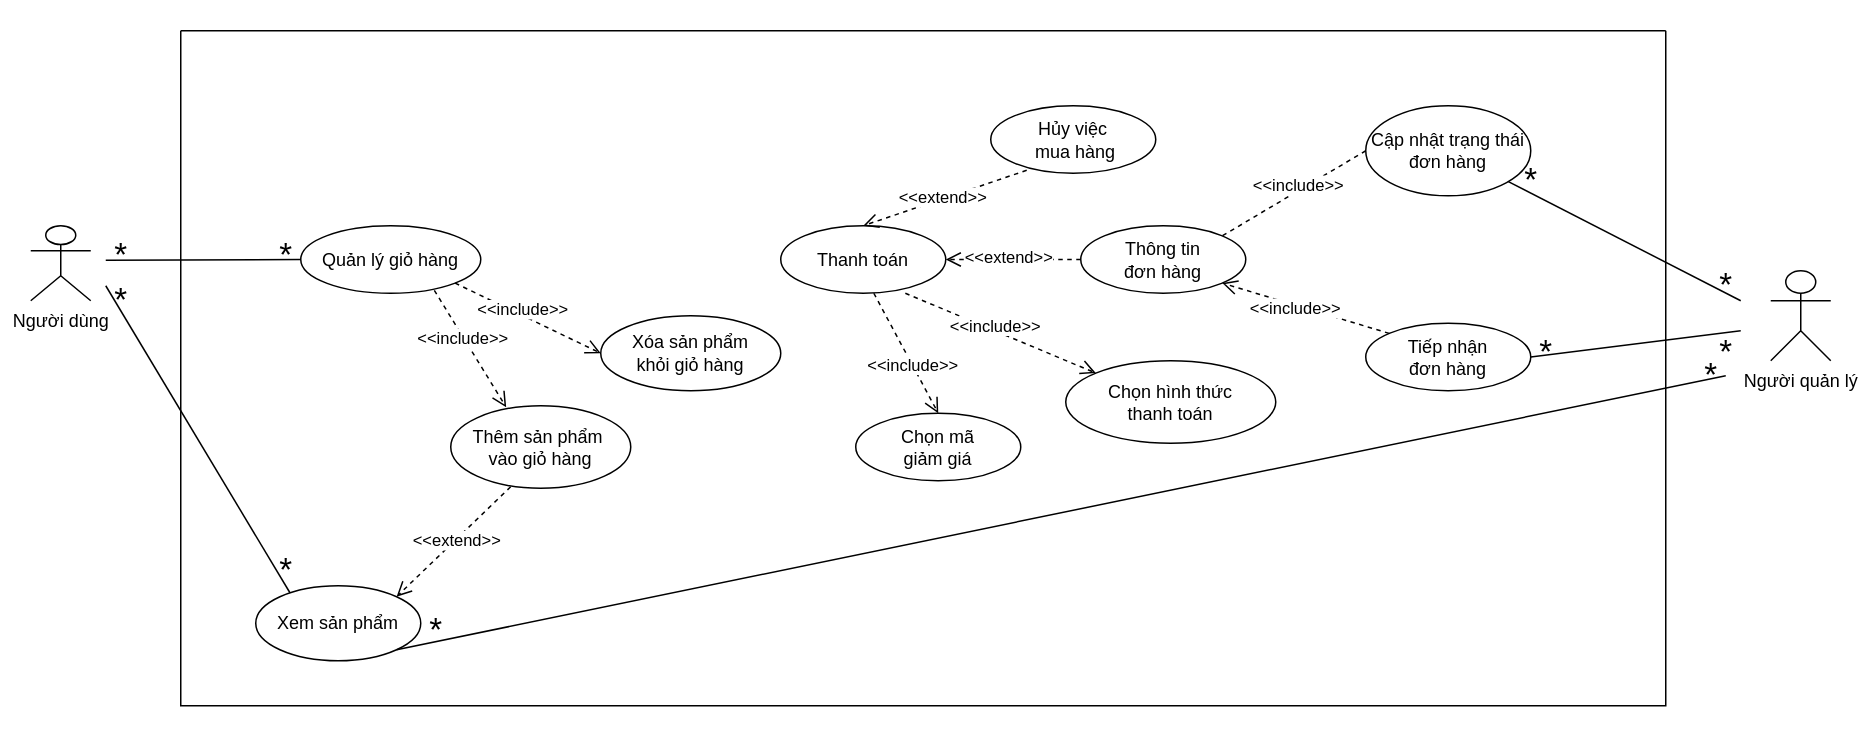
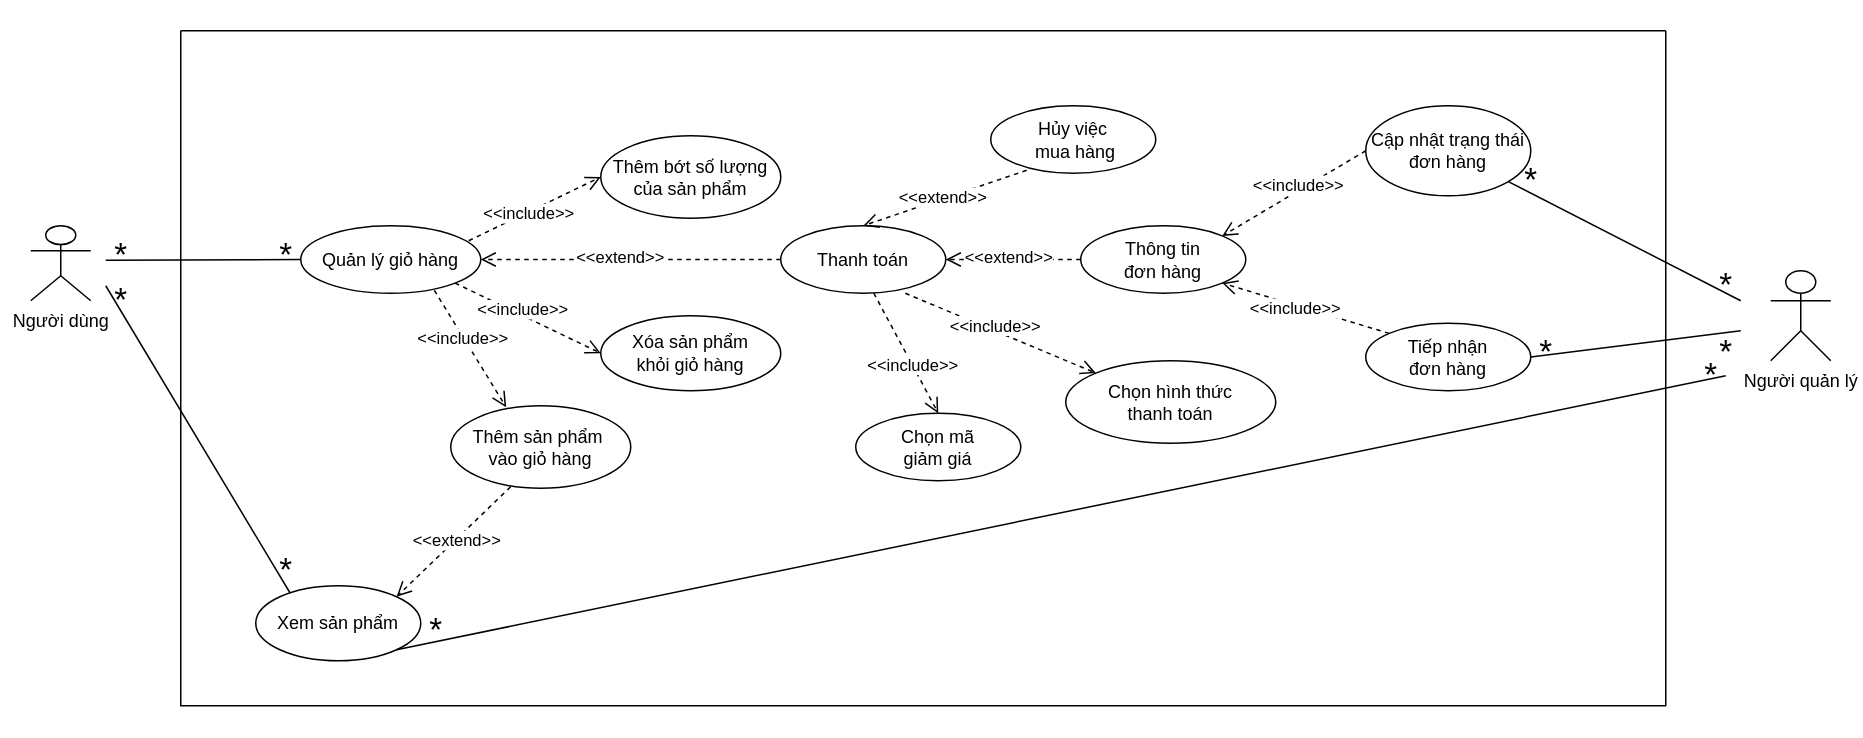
  <mxCell id="0" />
  <mxCell id="1" parent="0" />
  <mxCell id="2" value="Quản lý giỏ hàng" style="ellipse;whiteSpace=wrap;html=1;" vertex="1" parent="1"><mxGeometry x="200" y="150" width="120" height="45" as="geometry" /></mxCell>
  <mxCell id="3" value="Người dùng" style="shape=umlActor;verticalLabelPosition=bottom;verticalAlign=top;html=1;outlineConnect=0;fillColor=none;" vertex="1" parent="1"><mxGeometry x="20" y="150" width="40" height="50" as="geometry" /></mxCell>
  <mxCell id="4" value="Xóa sản phẩm&lt;br&gt;khỏi giỏ hàng" style="ellipse;whiteSpace=wrap;html=1;" vertex="1" parent="1"><mxGeometry x="400" y="210" width="120" height="50" as="geometry" /></mxCell>
  <mxCell id="5" value="Thêm sản phẩm&amp;nbsp;&lt;br&gt;vào giỏ hàng" style="ellipse;whiteSpace=wrap;html=1;" vertex="1" parent="1"><mxGeometry x="300" y="270" width="120" height="55" as="geometry" /></mxCell>
+ <mxCell id="6" value="&amp;lt;&amp;lt;include&amp;gt;&amp;gt;" style="html=1;verticalAlign=bottom;endArrow=open;dashed=1;endSize=8;entryX=0;entryY=0.5;entryDx=0;entryDy=0;exitX=0.933;exitY=0.222;exitDx=0;exitDy=0;exitPerimeter=0;" edge="1" parent="1" source="2" target="36"><mxGeometry x="-0.189" y="-9" relative="1" as="geometry"><mxPoint x="410" y="-220" as="sourcePoint" /><mxPoint x="528.683" y="-289.698" as="targetPoint" /><mxPoint as="offset" /></mxGeometry></mxCell>
  <mxCell id="7" value="&amp;lt;&amp;lt;include&amp;gt;&amp;gt;" style="html=1;verticalAlign=bottom;endArrow=open;dashed=1;endSize=8;entryX=0;entryY=0.5;entryDx=0;entryDy=0;exitX=1;exitY=1;exitDx=0;exitDy=0;" edge="1" parent="1" source="2" target="4"><mxGeometry x="-0.027" y="-5" relative="1" as="geometry"><mxPoint x="312.9" y="166.77" as="sourcePoint" /><mxPoint x="390" y="147.5" as="targetPoint" /><mxPoint as="offset" /></mxGeometry></mxCell>
  <mxCell id="8" value="&amp;lt;&amp;lt;include&amp;gt;&amp;gt;" style="html=1;verticalAlign=bottom;endArrow=open;dashed=1;endSize=8;entryX=0.308;entryY=0.018;entryDx=0;entryDy=0;exitX=0.742;exitY=0.956;exitDx=0;exitDy=0;exitPerimeter=0;entryPerimeter=0;" edge="1" parent="1" source="2" target="5"><mxGeometry x="-0.027" y="-5" relative="1" as="geometry"><mxPoint x="312.9" y="198.23" as="sourcePoint" /><mxPoint x="410" y="225" as="targetPoint" /><mxPoint as="offset" /></mxGeometry></mxCell>
  <mxCell id="9" value="Thanh toán" style="ellipse;whiteSpace=wrap;html=1;" vertex="1" parent="1"><mxGeometry x="520" y="150" width="110" height="45" as="geometry" /></mxCell>
+ <mxCell id="10" value="&amp;lt;&amp;lt;extend&amp;gt;&amp;gt;" style="html=1;verticalAlign=bottom;endArrow=open;dashed=1;endSize=8;exitX=0;exitY=0.5;exitDx=0;exitDy=0;entryX=1;entryY=0.5;entryDx=0;entryDy=0;" edge="1" parent="1" source="9" target="2"><mxGeometry x="0.071" y="7" relative="1" as="geometry"><mxPoint x="525.27" y="193.73" as="sourcePoint" /><mxPoint x="410.002" y="169.998" as="targetPoint" /><mxPoint as="offset" /></mxGeometry></mxCell>
  <mxCell id="11" value="Hủy việc&lt;br&gt;&amp;nbsp; mua hàng&amp;nbsp;" style="ellipse;whiteSpace=wrap;html=1;" vertex="1" parent="1"><mxGeometry x="660" y="70" width="110" height="45" as="geometry" /></mxCell>
  <mxCell id="12" value="&amp;lt;&amp;lt;extend&amp;gt;&amp;gt;" style="html=1;verticalAlign=bottom;endArrow=open;dashed=1;endSize=8;exitX=0.218;exitY=0.956;exitDx=0;exitDy=0;entryX=0.5;entryY=0;entryDx=0;entryDy=0;exitPerimeter=0;" edge="1" parent="1" source="11" target="9"><mxGeometry x="0.071" y="7" relative="1" as="geometry"><mxPoint x="560" y="182.5" as="sourcePoint" /><mxPoint x="330" y="182.5" as="targetPoint" /><mxPoint as="offset" /></mxGeometry></mxCell>
  <mxCell id="13" value="Chọn hình thức&lt;br&gt;thanh toán" style="ellipse;whiteSpace=wrap;html=1;" vertex="1" parent="1"><mxGeometry x="710" y="240" width="140" height="55" as="geometry" /></mxCell>
  <mxCell id="14" value="&amp;lt;&amp;lt;include&amp;gt;&amp;gt;" style="html=1;verticalAlign=bottom;endArrow=open;dashed=1;endSize=8;entryX=0;entryY=0;entryDx=0;entryDy=0;exitX=0.755;exitY=1;exitDx=0;exitDy=0;exitPerimeter=0;" edge="1" parent="1" source="9" target="13"><mxGeometry x="-0.027" y="-5" relative="1" as="geometry"><mxPoint x="540" y="200" as="sourcePoint" /><mxPoint x="637.1" y="246.77" as="targetPoint" /><mxPoint as="offset" /></mxGeometry></mxCell>
  <mxCell id="15" value="Người quản lý" style="shape=umlActor;verticalLabelPosition=bottom;verticalAlign=top;html=1;outlineConnect=0;fillColor=none;" vertex="1" parent="1"><mxGeometry x="1180" y="180" width="40" height="60" as="geometry" /></mxCell>
  <mxCell id="16" value="Chọn mã&lt;br&gt;giảm giá" style="ellipse;whiteSpace=wrap;html=1;" vertex="1" parent="1"><mxGeometry x="570" y="275" width="110" height="45" as="geometry" /></mxCell>
  <mxCell id="17" value="&amp;lt;&amp;lt;include&amp;gt;&amp;gt;" style="html=1;verticalAlign=bottom;endArrow=open;dashed=1;endSize=8;entryX=0.5;entryY=0;entryDx=0;entryDy=0;exitX=0.564;exitY=1;exitDx=0;exitDy=0;exitPerimeter=0;" edge="1" parent="1" source="9" target="16"><mxGeometry x="0.386" y="-4" relative="1" as="geometry"><mxPoint x="597.38" y="195" as="sourcePoint" /><mxPoint x="670.005" y="246.77" as="targetPoint" /><mxPoint as="offset" /></mxGeometry></mxCell>
  <mxCell id="18" value="&amp;lt;&amp;lt;extend&amp;gt;&amp;gt;" style="html=1;verticalAlign=bottom;endArrow=open;dashed=1;endSize=8;exitX=0;exitY=0.5;exitDx=0;exitDy=0;entryX=1;entryY=0.5;entryDx=0;entryDy=0;" edge="1" parent="1" target="9"><mxGeometry x="0.071" y="7" relative="1" as="geometry"><mxPoint x="720" y="172.5" as="sourcePoint" /><mxPoint x="660" y="176.98" as="targetPoint" /><mxPoint as="offset" /></mxGeometry></mxCell>
  <mxCell id="19" value="&amp;lt;&amp;lt;include&amp;gt;&amp;gt;" style="html=1;verticalAlign=bottom;endArrow=open;dashed=1;endSize=8;entryX=1;entryY=1;entryDx=0;entryDy=0;exitX=0;exitY=0;exitDx=0;exitDy=0;" edge="1" parent="1" source="37" target="25"><mxGeometry x="0.068" y="10" relative="1" as="geometry"><mxPoint x="643.05" y="205" as="sourcePoint" /><mxPoint x="805.03" y="195" as="targetPoint" /><mxPoint y="1" as="offset" /></mxGeometry></mxCell>
  <mxCell id="20" value="Cập nhật trạng thái&lt;br&gt;đơn hàng" style="ellipse;whiteSpace=wrap;html=1;" vertex="1" parent="1"><mxGeometry x="910" y="70" width="110" height="60" as="geometry" /></mxCell>
- <mxCell id="21" value="&amp;lt;&amp;lt;include&amp;gt;&amp;gt;" style="html=1;verticalAlign=bottom;endArrow=none;dashed=1;endSize=8;entryX=1;entryY=0;entryDx=0;entryDy=0;exitX=0;exitY=0.5;exitDx=0;exitDy=0;" edge="1" parent="1" source="20" target="25"><mxGeometry x="-0.006" y="4" relative="1" as="geometry"><mxPoint x="905.675" y="93.23" as="sourcePoint" /><mxPoint x="830" y="172.5" as="targetPoint" /><mxPoint as="offset" /></mxGeometry></mxCell>
+ <mxCell id="21" value="&amp;lt;&amp;lt;include&amp;gt;&amp;gt;" style="html=1;verticalAlign=bottom;endArrow=open;dashed=1;endSize=8;entryX=1;entryY=0;entryDx=0;entryDy=0;exitX=0;exitY=0.5;exitDx=0;exitDy=0;" edge="1" parent="1" source="20" target="25"><mxGeometry x="-0.006" y="4" relative="1" as="geometry"><mxPoint x="905.675" y="93.23" as="sourcePoint" /><mxPoint x="830" y="172.5" as="targetPoint" /><mxPoint as="offset" /></mxGeometry></mxCell>
  <mxCell id="22" value="" style="endArrow=none;html=1;" edge="1" parent="1" target="20"><mxGeometry width="50" height="50" relative="1" as="geometry"><mxPoint x="1160" y="200" as="sourcePoint" /><mxPoint x="1033.891" y="168.787" as="targetPoint" /></mxGeometry></mxCell>
  <mxCell id="23" value="" style="endArrow=none;html=1;entryX=1;entryY=0.5;entryDx=0;entryDy=0;" edge="1" parent="1" target="37"><mxGeometry width="50" height="50" relative="1" as="geometry"><mxPoint x="1160" y="220" as="sourcePoint" /><mxPoint x="1010" y="250" as="targetPoint" /></mxGeometry></mxCell>
  <mxCell id="24" value="" style="endArrow=none;html=1;fontColor=#000000;endSize=9;strokeWidth=1;exitX=0;exitY=0.5;exitDx=0;exitDy=0;" edge="1" parent="1" source="2"><mxGeometry width="50" height="50" relative="1" as="geometry"><mxPoint x="90" y="190" as="sourcePoint" /><mxPoint x="70" y="173" as="targetPoint" /></mxGeometry></mxCell>
  <mxCell id="25" value="Thông tin&lt;br&gt;đơn hàng" style="ellipse;whiteSpace=wrap;html=1;" vertex="1" parent="1"><mxGeometry x="720" y="150" width="110" height="45" as="geometry" /></mxCell>
  <mxCell id="26" value="&lt;font style=&quot;font-size: 22px&quot;&gt;*&lt;/font&gt;" style="text;html=1;align=center;verticalAlign=middle;resizable=0;points=[];autosize=1;strokeColor=none;" vertex="1" parent="1"><mxGeometry x="70" y="160" width="20" height="20" as="geometry" /></mxCell>
  <mxCell id="27" value="&lt;font style=&quot;font-size: 22px&quot;&gt;*&lt;/font&gt;" style="text;html=1;align=center;verticalAlign=middle;resizable=0;points=[];autosize=1;strokeColor=none;" vertex="1" parent="1"><mxGeometry x="180" y="160" width="20" height="20" as="geometry" /></mxCell>
  <mxCell id="28" value="&lt;font style=&quot;font-size: 22px&quot;&gt;*&lt;/font&gt;" style="text;html=1;align=center;verticalAlign=middle;resizable=0;points=[];autosize=1;strokeColor=none;" vertex="1" parent="1"><mxGeometry x="1010" y="110" width="20" height="20" as="geometry" /></mxCell>
  <mxCell id="29" value="&lt;font style=&quot;font-size: 22px&quot;&gt;*&lt;/font&gt;" style="text;html=1;align=center;verticalAlign=middle;resizable=0;points=[];autosize=1;strokeColor=none;" vertex="1" parent="1"><mxGeometry x="1140" y="180" width="20" height="20" as="geometry" /></mxCell>
  <mxCell id="30" value="&lt;font style=&quot;font-size: 22px&quot;&gt;*&lt;/font&gt;" style="text;html=1;align=center;verticalAlign=middle;resizable=0;points=[];autosize=1;strokeColor=none;" vertex="1" parent="1"><mxGeometry x="1020" y="225" width="20" height="20" as="geometry" /></mxCell>
  <mxCell id="31" value="&lt;font style=&quot;font-size: 22px&quot;&gt;*&lt;/font&gt;" style="text;html=1;align=center;verticalAlign=middle;resizable=0;points=[];autosize=1;strokeColor=none;" vertex="1" parent="1"><mxGeometry x="1140" y="225" width="20" height="20" as="geometry" /></mxCell>
  <mxCell id="32" value="" style="endArrow=none;html=1;fontColor=#000000;endSize=9;strokeWidth=1;exitX=0.209;exitY=0.1;exitDx=0;exitDy=0;exitPerimeter=0;" edge="1" parent="1" source="38"><mxGeometry width="50" height="50" relative="1" as="geometry"><mxPoint x="180" y="360" as="sourcePoint" /><mxPoint x="70" y="190" as="targetPoint" /></mxGeometry></mxCell>
  <mxCell id="33" value="&lt;font style=&quot;font-size: 22px&quot;&gt;*&lt;/font&gt;" style="text;html=1;align=center;verticalAlign=middle;resizable=0;points=[];autosize=1;strokeColor=none;" vertex="1" parent="1"><mxGeometry x="70" y="190" width="20" height="20" as="geometry" /></mxCell>
  <mxCell id="34" value="&amp;lt;&amp;lt;extend&amp;gt;&amp;gt;" style="html=1;verticalAlign=bottom;endArrow=open;dashed=1;endSize=8;exitX=0.333;exitY=0.982;exitDx=0;exitDy=0;entryX=1;entryY=0;entryDx=0;entryDy=0;exitPerimeter=0;" edge="1" parent="1" source="5" target="38"><mxGeometry x="0.071" y="7" relative="1" as="geometry"><mxPoint x="530" y="182.5" as="sourcePoint" /><mxPoint x="330" y="182.5" as="targetPoint" /><mxPoint as="offset" /></mxGeometry></mxCell>
  <mxCell id="35" value="" style="swimlane;startSize=0;" vertex="1" parent="1"><mxGeometry x="120" y="20" width="990" height="450" as="geometry"><mxRectangle x="120" y="1160" width="50" height="40" as="alternateBounds" /></mxGeometry></mxCell>
+ <mxCell id="36" value="Thêm bớt số lượng&lt;br&gt;của sản phẩm" style="ellipse;whiteSpace=wrap;html=1;" vertex="1" parent="35"><mxGeometry x="280" y="70" width="120" height="55" as="geometry" /></mxCell>
  <mxCell id="37" value="Tiếp nhận&lt;br&gt;đơn hàng" style="ellipse;whiteSpace=wrap;html=1;" vertex="1" parent="35"><mxGeometry x="790" y="195" width="110" height="45" as="geometry" /></mxCell>
  <mxCell id="38" value="Xem sản phẩm" style="ellipse;whiteSpace=wrap;html=1;" vertex="1" parent="35"><mxGeometry x="50" y="370" width="110" height="50" as="geometry" /></mxCell>
  <mxCell id="39" value="&lt;font style=&quot;font-size: 22px&quot;&gt;*&lt;/font&gt;" style="text;html=1;align=center;verticalAlign=middle;resizable=0;points=[];autosize=1;strokeColor=none;" vertex="1" parent="35"><mxGeometry x="60" y="350" width="20" height="20" as="geometry" /></mxCell>
  <mxCell id="40" value="&lt;font style=&quot;font-size: 22px&quot;&gt;*&lt;/font&gt;" style="text;html=1;align=center;verticalAlign=middle;resizable=0;points=[];autosize=1;strokeColor=none;" vertex="1" parent="35"><mxGeometry x="160" y="390" width="20" height="20" as="geometry" /></mxCell>
  <mxCell id="41" value="" style="endArrow=none;html=1;exitX=1;exitY=1;exitDx=0;exitDy=0;" edge="1" parent="1" source="38"><mxGeometry width="50" height="50" relative="1" as="geometry"><mxPoint x="650" y="300" as="sourcePoint" /><mxPoint x="1150" y="250" as="targetPoint" /></mxGeometry></mxCell>
  <mxCell id="42" value="&lt;font style=&quot;font-size: 22px&quot;&gt;*&lt;/font&gt;" style="text;html=1;align=center;verticalAlign=middle;resizable=0;points=[];autosize=1;strokeColor=none;" vertex="1" parent="1"><mxGeometry x="1130" y="240" width="20" height="20" as="geometry" /></mxCell>
